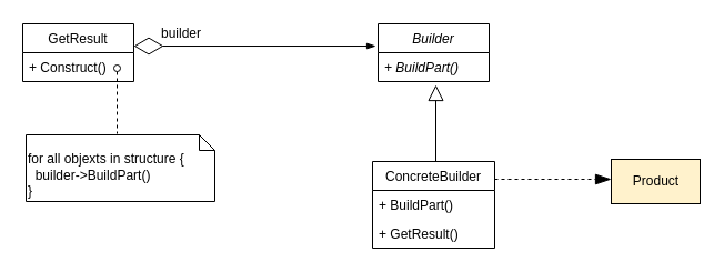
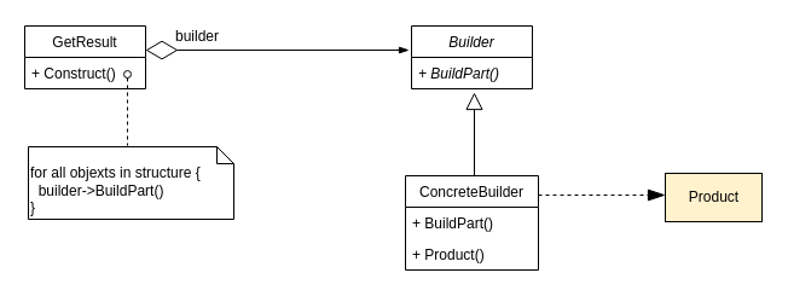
  <mxCell id="0" />
  <mxCell id="1" parent="0" />
  <mxCell id="2" value="GetResult" style="swimlane;fontStyle=0;childLayout=stackLayout;horizontal=1;startSize=26;fillColor=none;horizontalStack=0;resizeParent=1;resizeParentMax=0;resizeLast=0;collapsible=1;marginBottom=0;" parent="1" vertex="1"><mxGeometry x="20" y="21" width="100" height="52" as="geometry" /></mxCell>
  <mxCell id="3" value="+ Construct()" style="text;strokeColor=none;fillColor=none;align=left;verticalAlign=top;spacingLeft=4;spacingRight=4;overflow=hidden;rotatable=0;points=[[0,0.5],[1,0.5]];portConstraint=eastwest;" parent="2" vertex="1"><mxGeometry y="26" width="100" height="26" as="geometry" /></mxCell>
  <mxCell id="4" value="Builder" style="swimlane;fontStyle=2;childLayout=stackLayout;horizontal=1;startSize=26;fillColor=none;horizontalStack=0;resizeParent=1;resizeParentMax=0;resizeLast=0;collapsible=1;marginBottom=0;" parent="1" vertex="1"><mxGeometry x="340" y="21" width="100" height="52" as="geometry" /></mxCell>
  <mxCell id="5" value="+ BuildPart()" style="text;strokeColor=none;fillColor=none;align=left;verticalAlign=top;spacingLeft=4;spacingRight=4;overflow=hidden;rotatable=0;points=[[0,0.5],[1,0.5]];portConstraint=eastwest;fontStyle=2" parent="4" vertex="1"><mxGeometry y="26" width="100" height="26" as="geometry" /></mxCell>
  <mxCell id="6" value="ConcreteBuilder" style="swimlane;fontStyle=0;childLayout=stackLayout;horizontal=1;startSize=26;fillColor=none;horizontalStack=0;resizeParent=1;resizeParentMax=0;resizeLast=0;collapsible=1;marginBottom=0;" parent="1" vertex="1"><mxGeometry x="335" y="145" width="110" height="78" as="geometry" /></mxCell>
  <mxCell id="7" value="+ BuildPart()" style="text;strokeColor=none;fillColor=none;align=left;verticalAlign=top;spacingLeft=4;spacingRight=4;overflow=hidden;rotatable=0;points=[[0,0.5],[1,0.5]];portConstraint=eastwest;fontStyle=0" parent="6" vertex="1"><mxGeometry y="26" width="110" height="26" as="geometry" /></mxCell>
- <mxCell id="8" value="+ GetResult()" style="text;strokeColor=none;fillColor=none;align=left;verticalAlign=top;spacingLeft=4;spacingRight=4;overflow=hidden;rotatable=0;points=[[0,0.5],[1,0.5]];portConstraint=eastwest;fontStyle=0" parent="6" vertex="1"><mxGeometry y="52" width="110" height="26" as="geometry" /></mxCell>
+ <mxCell id="8" value="+ Product()" style="text;strokeColor=none;fillColor=none;align=left;verticalAlign=top;spacingLeft=4;spacingRight=4;overflow=hidden;rotatable=0;points=[[0,0.5],[1,0.5]];portConstraint=eastwest;fontStyle=0" parent="6" vertex="1"><mxGeometry y="52" width="110" height="26" as="geometry" /></mxCell>
  <mxCell id="9" value="" style="endArrow=diamondThin;endFill=0;endSize=24;html=1;entryX=1;entryY=0.385;entryDx=0;entryDy=0;entryPerimeter=0;exitX=-0.02;exitY=0.385;exitDx=0;exitDy=0;exitPerimeter=0;startArrow=blockThin;startFill=1;" parent="1" source="4" target="2" edge="1"><mxGeometry width="160" relative="1" as="geometry"><mxPoint x="-140" y="271" as="sourcePoint" /><mxPoint x="10" y="191" as="targetPoint" /></mxGeometry></mxCell>
  <mxCell id="10" value="" style="endArrow=block;endFill=0;endSize=12;html=1;" parent="1" edge="1"><mxGeometry width="160" relative="1" as="geometry"><mxPoint x="392" y="145" as="sourcePoint" /><mxPoint x="392" y="76" as="targetPoint" /></mxGeometry></mxCell>
  <mxCell id="11" value="builder" style="text;html=1;resizable=0;points=[];autosize=1;align=left;verticalAlign=top;spacingTop=-4;" parent="1" vertex="1"><mxGeometry x="143" y="20" width="50" height="20" as="geometry" /></mxCell>
  <mxCell id="12" value="" style="endArrow=blockThin;dashed=1;endFill=1;endSize=12;html=1;" parent="1" edge="1"><mxGeometry width="160" relative="1" as="geometry"><mxPoint x="445" y="161" as="sourcePoint" /><mxPoint x="550" y="161" as="targetPoint" /></mxGeometry></mxCell>
  <mxCell id="13" value="Product" style="html=1;fillColor=#fff2cc;" parent="1" vertex="1"><mxGeometry x="550" y="143" width="80" height="40" as="geometry" /></mxCell>
  <mxCell id="14" value="" style="endArrow=none;dashed=1;endFill=0;endSize=12;html=1;startArrow=oval;startFill=0;" parent="1" edge="1"><mxGeometry width="160" relative="1" as="geometry"><mxPoint x="105" y="61" as="sourcePoint" /><mxPoint x="105" y="120" as="targetPoint" /></mxGeometry></mxCell>
  <mxCell id="15" value="&lt;br&gt;for all objexts in structure {&lt;br&gt;&amp;nbsp; builder-&amp;gt;BuildPart()&lt;br&gt;}" style="shape=note;whiteSpace=wrap;html=1;size=14;verticalAlign=top;align=left;spacingTop=-6;" parent="1" vertex="1"><mxGeometry x="23" y="121" width="170" height="60" as="geometry" /></mxCell>
